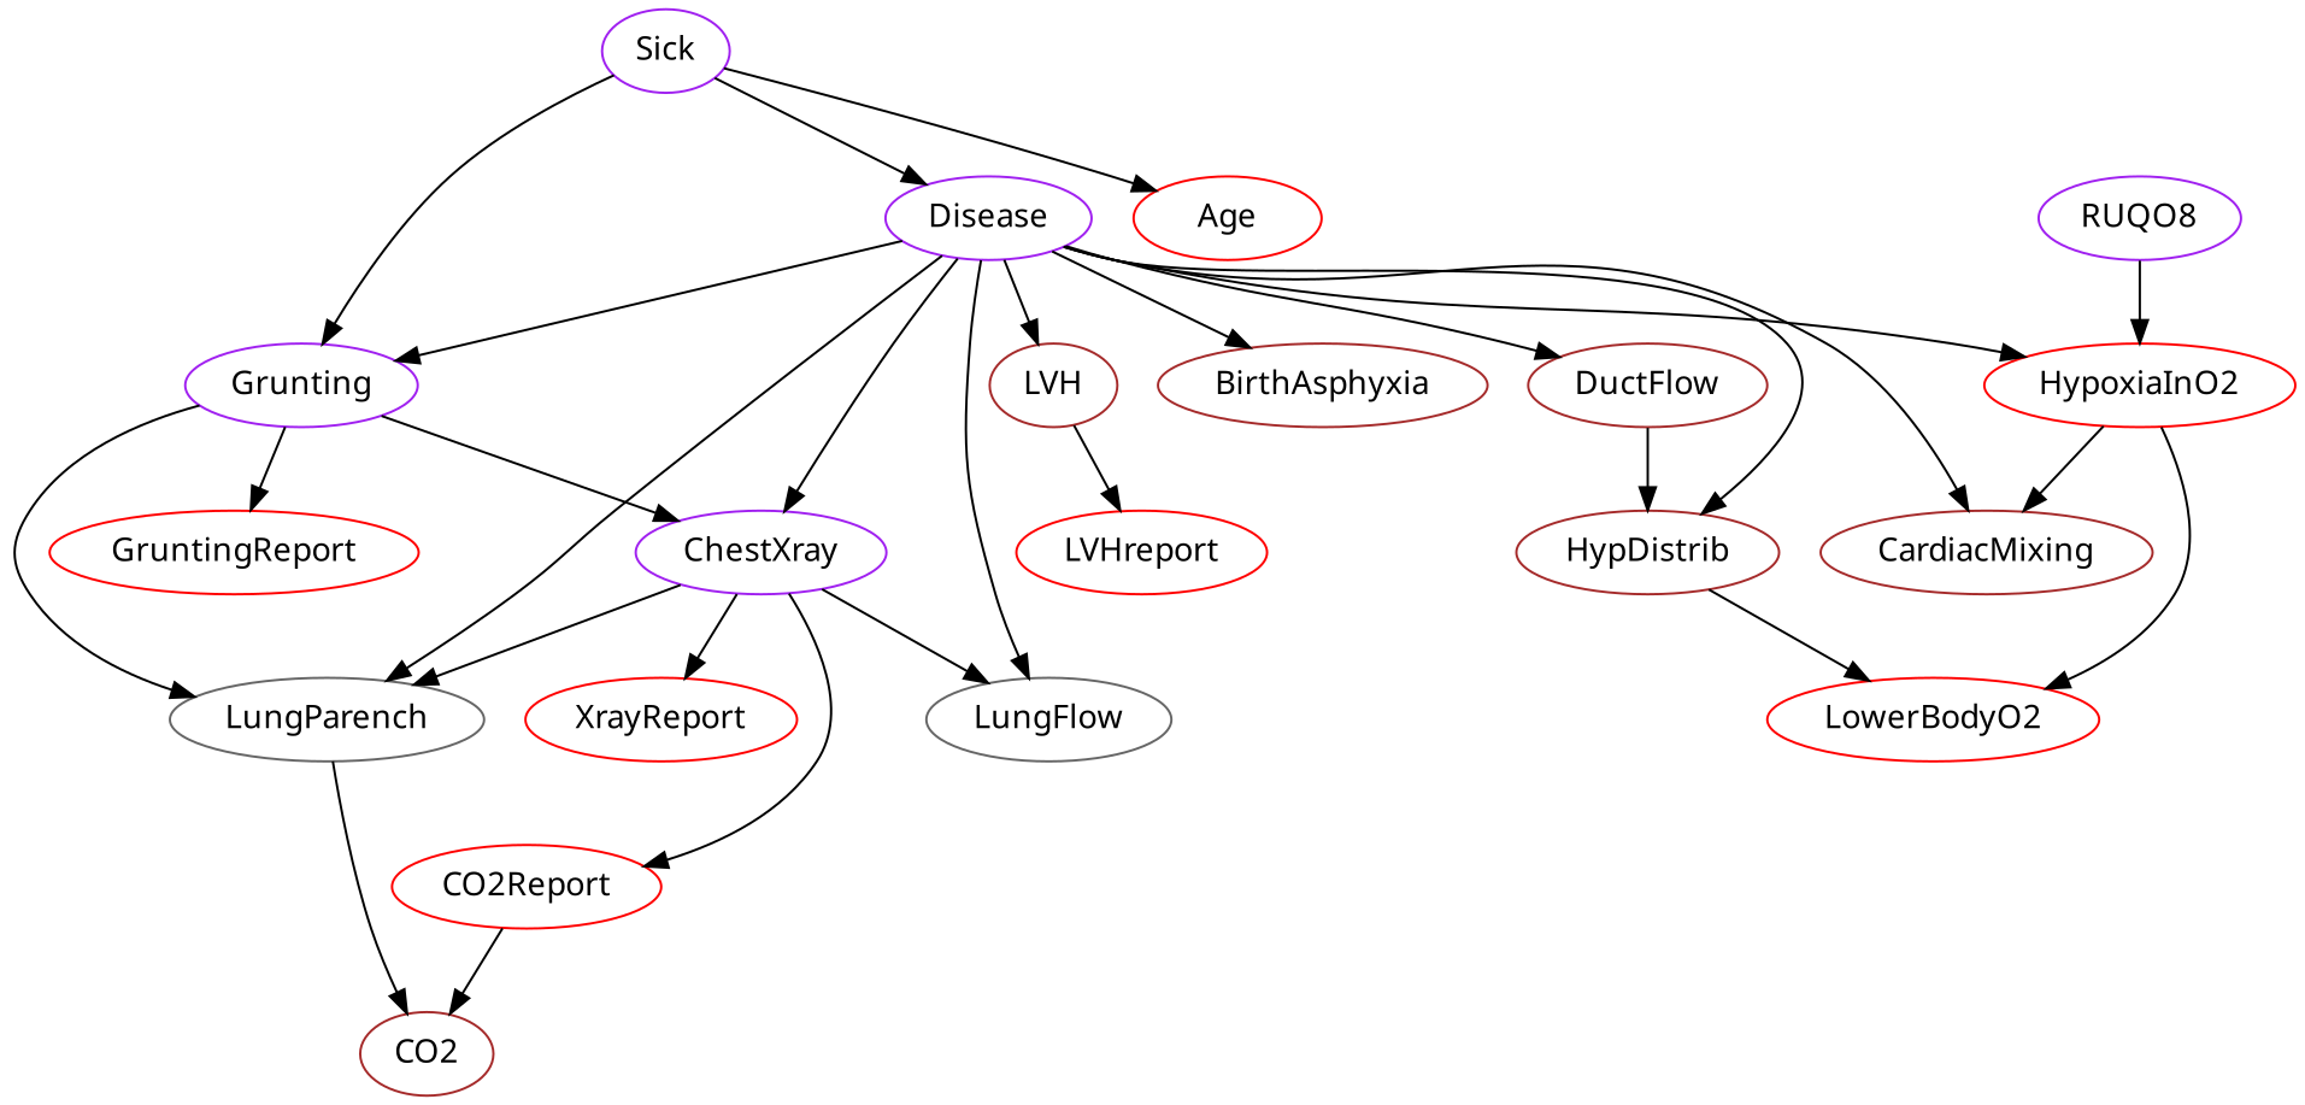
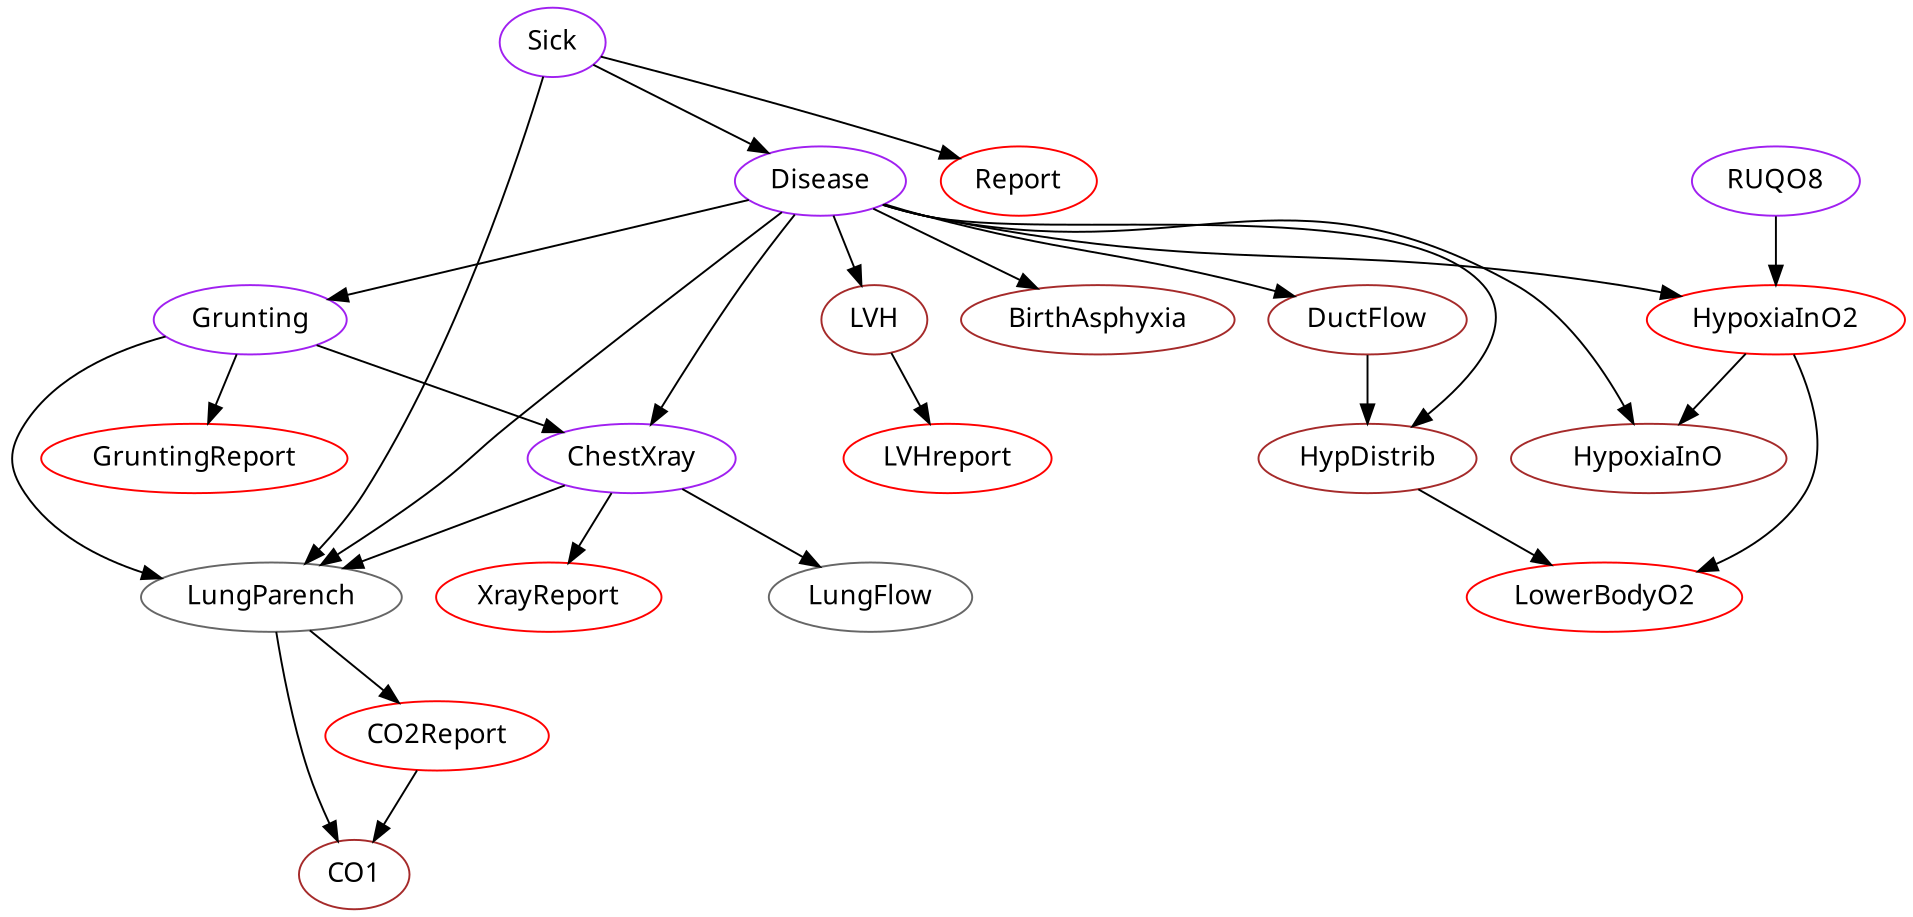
  digraph {
    fontname="Noto Sans"
    node [color=red fontname="Noto Sans"]
    edge [fontname="Noto Sans"]
-   CO2 [color=brown]
+   CO2 [color=brown label=CO1]
    CO2Report
    LungParench [color=gray40]
    Disease [color=purple]
    DuctFlow [color=brown]
    ChestXray [color=purple]
    Grunting [color=purple]
    BirthAsphyxia [color=brown]
    LungFlow [color=gray40]
    LVH [color=brown]
    HypoxiaInO2
-   CardiacMixing [color=brown]
+   CardiacMixing [color=brown label=HypoxiaInO]
    HypDistrib [color=brown]
    XrayReport
    GruntingReport
    LVHreport
    LowerBodyO2
    Sick [color=purple]
-   Age
+   Age [label=Report]
    n20 [color=purple label=RUQO8]
    CO2Report -> CO2
    LungParench -> CO2
-   ChestXray -> CO2Report
+   LungParench -> CO2Report
    Disease -> LungParench
    Disease -> DuctFlow
    Disease -> ChestXray
    Disease -> Grunting
    Disease -> BirthAsphyxia
-   Disease -> LungFlow
    Disease -> LVH
    Disease -> HypoxiaInO2
    Disease -> CardiacMixing
    Disease -> HypDistrib
    DuctFlow -> HypDistrib
    ChestXray -> LungParench
    ChestXray -> LungFlow
    ChestXray -> XrayReport
    Grunting -> LungParench
    Grunting -> ChestXray
    Grunting -> GruntingReport
    LVH -> LVHreport
    HypoxiaInO2 -> CardiacMixing
    HypoxiaInO2 -> LowerBodyO2
    HypDistrib -> LowerBodyO2
    Sick -> Disease
-   Sick -> Grunting
+   Sick -> LungParench
    Sick -> Age
    n20 -> HypoxiaInO2
  }
